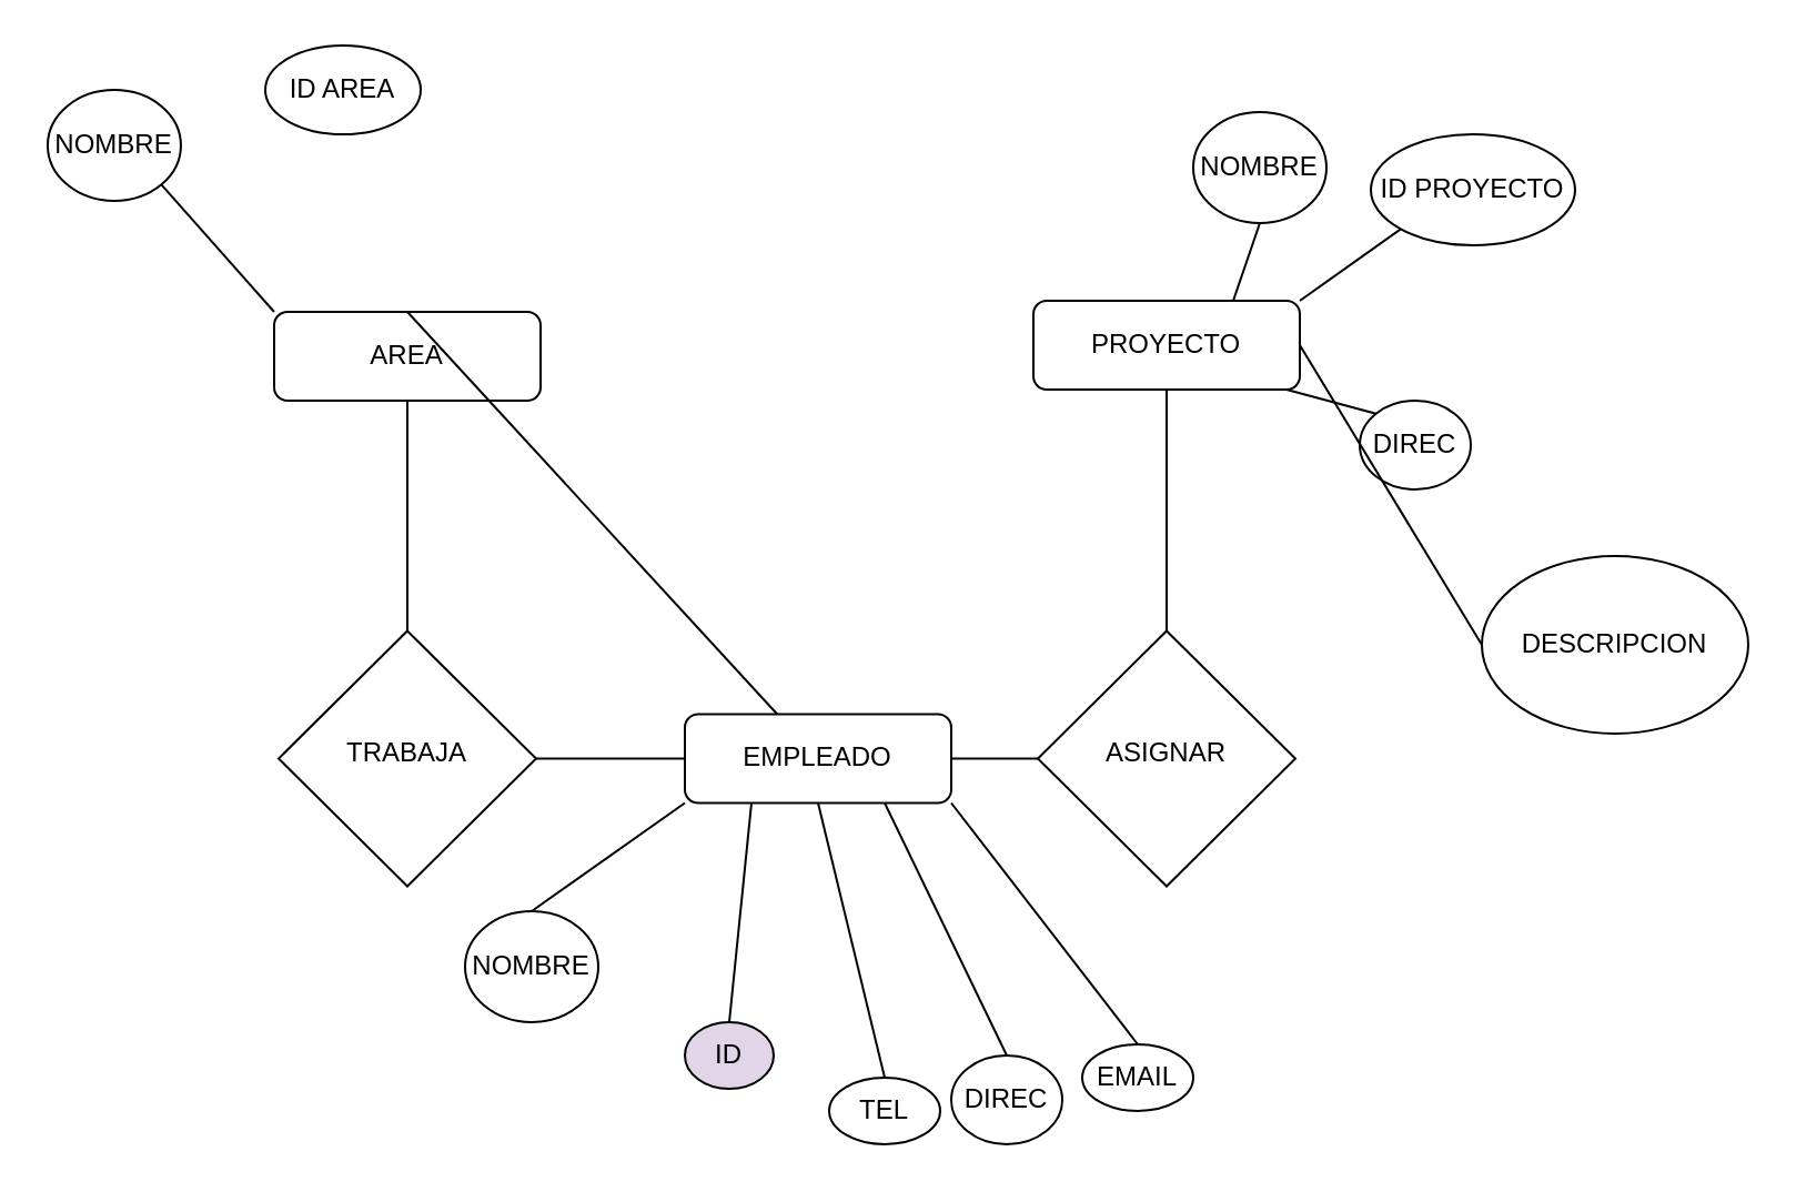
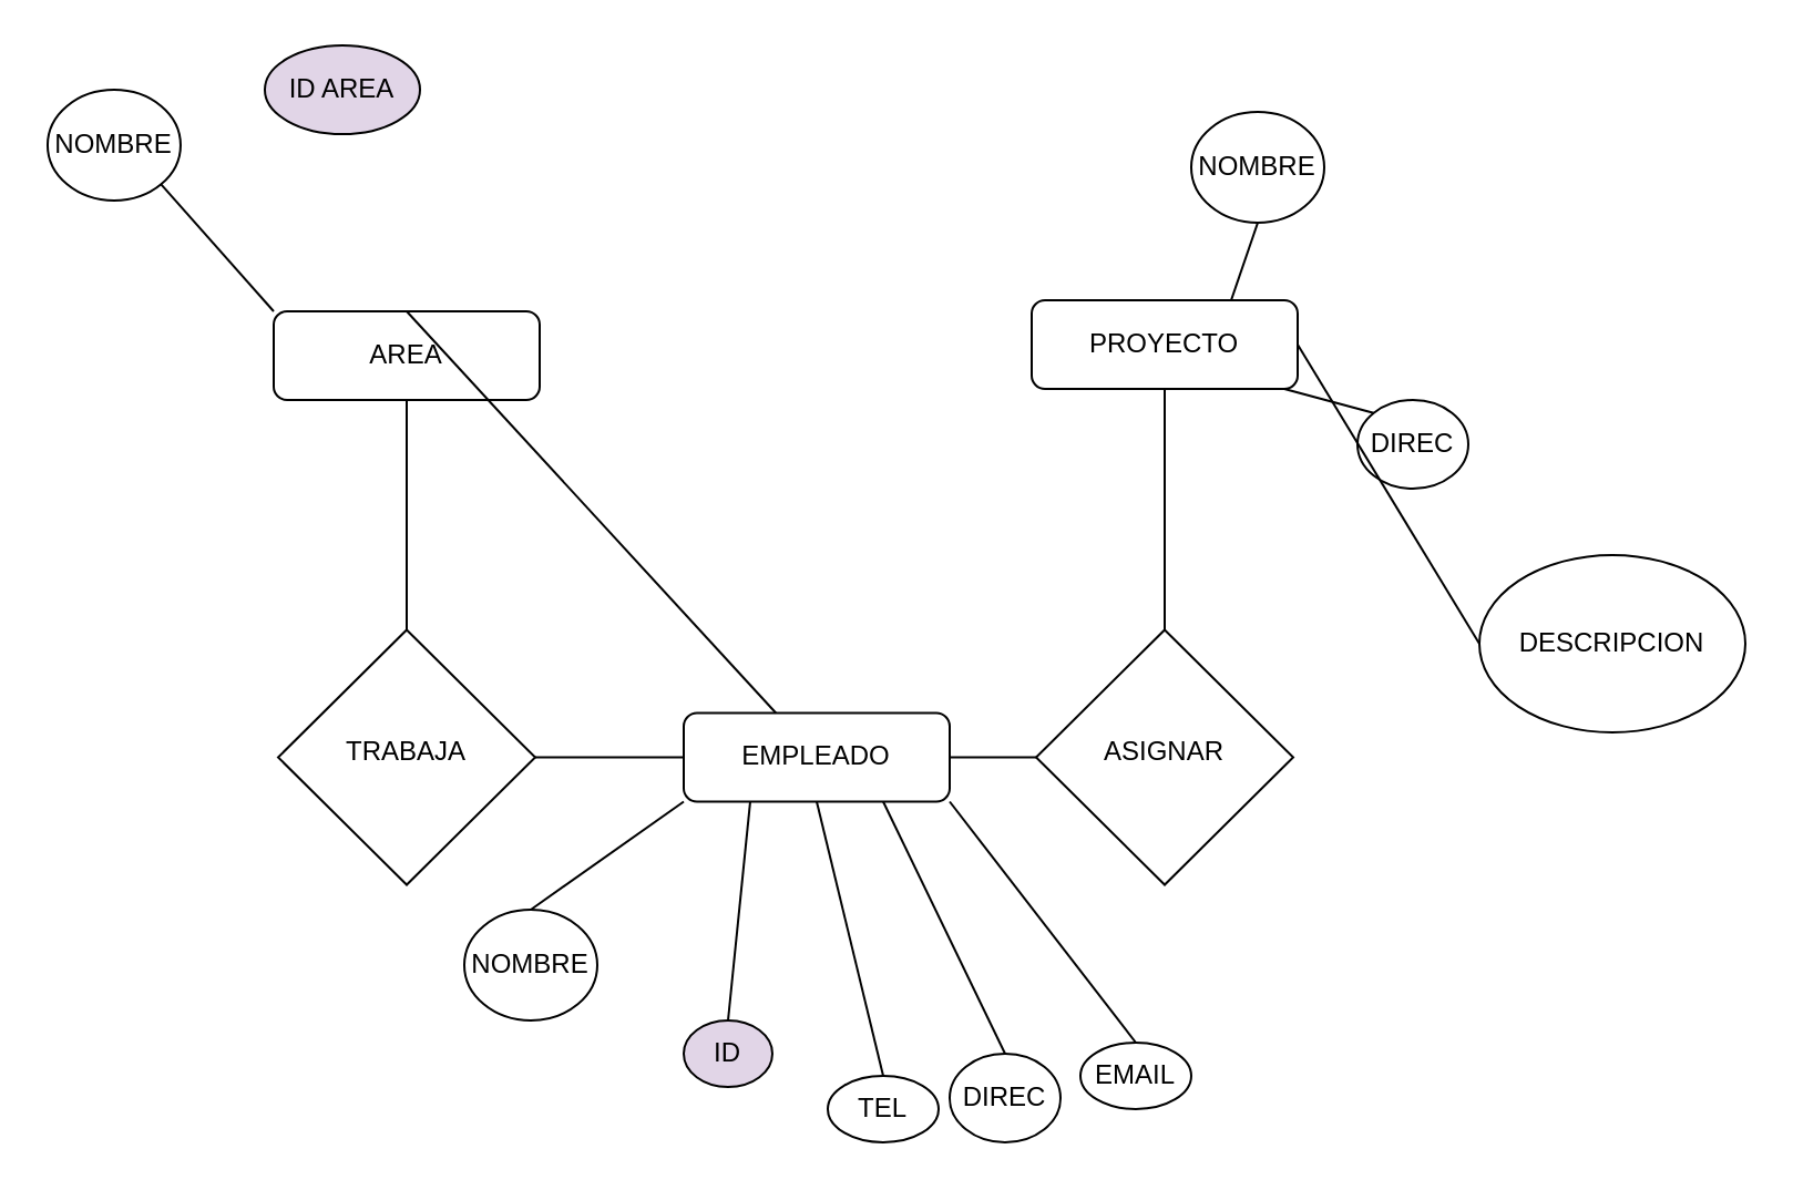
  <mxCell id="0" />
  <mxCell id="1" parent="0" />
  <mxCell id="2" value="AREA" style="rounded=1;whiteSpace=wrap;html=1;fontSize=12;glass=0;strokeWidth=1;shadow=0;" vertex="1" parent="1"><mxGeometry x="123" y="140" width="120" height="40" as="geometry" /></mxCell>
  <mxCell id="3" value="TRABAJA" style="rhombus;whiteSpace=wrap;html=1;shadow=0;fontFamily=Helvetica;fontSize=12;align=center;strokeWidth=1;spacing=6;spacingTop=-4;" vertex="1" parent="1"><mxGeometry x="125" y="283.75" width="116" height="115" as="geometry" /></mxCell>
  <mxCell id="4" value="PROYECTO" style="rounded=1;whiteSpace=wrap;html=1;fontSize=12;glass=0;strokeWidth=1;shadow=0;" vertex="1" parent="1"><mxGeometry x="465" y="135" width="120" height="40" as="geometry" /></mxCell>
  <mxCell id="5" value="EMPLEADO" style="rounded=1;whiteSpace=wrap;html=1;fontSize=12;glass=0;strokeWidth=1;shadow=0;" vertex="1" parent="1"><mxGeometry x="308" y="321.25" width="120" height="40" as="geometry" /></mxCell>
  <mxCell id="6" value="NOMBRE" style="ellipse;whiteSpace=wrap;html=1;" vertex="1" parent="1"><mxGeometry x="209" y="410" width="60" height="50" as="geometry" /></mxCell>
  <mxCell id="7" value="ID" style="ellipse;whiteSpace=wrap;html=1;fillColor=#e1d5e7;" vertex="1" parent="1"><mxGeometry x="308" y="460" width="40" height="30" as="geometry" /></mxCell>
  <mxCell id="8" value="TEL" style="ellipse;whiteSpace=wrap;html=1;" vertex="1" parent="1"><mxGeometry x="373" y="485" width="50" height="30" as="geometry" /></mxCell>
  <mxCell id="9" value="DIREC" style="ellipse;whiteSpace=wrap;html=1;" vertex="1" parent="1"><mxGeometry x="428" y="475" width="50" height="40" as="geometry" /></mxCell>
  <mxCell id="10" value="EMAIL" style="ellipse;whiteSpace=wrap;html=1;" vertex="1" parent="1"><mxGeometry x="487" y="470" width="50" height="30" as="geometry" /></mxCell>
  <mxCell id="11" value="" style="endArrow=none;html=1;rounded=0;entryX=1;entryY=1;entryDx=0;entryDy=0;exitX=0.5;exitY=0;exitDx=0;exitDy=0;" edge="1" parent="1" source="10" target="5"><mxGeometry width="50" height="50" relative="1" as="geometry"><mxPoint x="305.98" y="670" as="sourcePoint" /><mxPoint x="370.02" y="603.75" as="targetPoint" /></mxGeometry></mxCell>
  <mxCell id="12" value="" style="endArrow=none;html=1;rounded=0;exitX=0.5;exitY=0;exitDx=0;exitDy=0;entryX=0.75;entryY=1;entryDx=0;entryDy=0;" edge="1" parent="1" source="9" target="5"><mxGeometry width="50" height="50" relative="1" as="geometry"><mxPoint x="215.98" y="610" as="sourcePoint" /><mxPoint x="349.98" y="598.75" as="targetPoint" /></mxGeometry></mxCell>
  <mxCell id="13" value="" style="endArrow=none;html=1;rounded=0;entryX=0.5;entryY=0;entryDx=0;entryDy=0;exitX=0.5;exitY=1;exitDx=0;exitDy=0;" edge="1" parent="1" target="8" source="5"><mxGeometry width="50" height="50" relative="1" as="geometry"><mxPoint x="369" y="461.25" as="sourcePoint" /><mxPoint x="493" y="460" as="targetPoint" /></mxGeometry></mxCell>
  <mxCell id="14" value="" style="endArrow=none;html=1;rounded=0;exitX=0;exitY=1;exitDx=0;exitDy=0;entryX=0.5;entryY=0;entryDx=0;entryDy=0;" edge="1" parent="1" source="5" target="6"><mxGeometry width="50" height="50" relative="1" as="geometry"><mxPoint x="359.94" y="559.75" as="sourcePoint" /><mxPoint x="345.98" y="500" as="targetPoint" /></mxGeometry></mxCell>
  <mxCell id="15" value="" style="endArrow=none;html=1;rounded=0;entryX=0.5;entryY=0;entryDx=0;entryDy=0;exitX=0.25;exitY=1;exitDx=0;exitDy=0;" edge="1" parent="1" source="5" target="7"><mxGeometry width="50" height="50" relative="1" as="geometry"><mxPoint x="349.98" y="568.75" as="sourcePoint" /><mxPoint x="275.98" y="540" as="targetPoint" /></mxGeometry></mxCell>
  <mxCell id="16" value="NOMBRE" style="ellipse;whiteSpace=wrap;html=1;" vertex="1" parent="1"><mxGeometry x="537" y="50" width="60" height="50" as="geometry" /></mxCell>
- <mxCell id="17" value="ID PROYECTO" style="ellipse;whiteSpace=wrap;html=1;" vertex="1" parent="1"><mxGeometry x="617" y="60" width="92" height="50" as="geometry" /></mxCell>
  <mxCell id="18" value="DIREC" style="ellipse;whiteSpace=wrap;html=1;" vertex="1" parent="1"><mxGeometry x="612" y="180" width="50" height="40" as="geometry" /></mxCell>
  <mxCell id="19" value="" style="endArrow=none;html=1;rounded=0;exitX=0.75;exitY=0;exitDx=0;exitDy=0;entryX=0.5;entryY=1;entryDx=0;entryDy=0;" edge="1" parent="1" source="4" target="16"><mxGeometry width="50" height="50" relative="1" as="geometry"><mxPoint x="517" y="150" as="sourcePoint" /><mxPoint x="567" y="100" as="targetPoint" /></mxGeometry></mxCell>
- <mxCell id="20" value="" style="endArrow=none;html=1;rounded=0;entryX=0;entryY=1;entryDx=0;entryDy=0;exitX=1;exitY=0;exitDx=0;exitDy=0;" edge="1" parent="1" source="4" target="17"><mxGeometry width="50" height="50" relative="1" as="geometry"><mxPoint x="593" y="131.25" as="sourcePoint" /><mxPoint x="637" y="90" as="targetPoint" /></mxGeometry></mxCell>
  <mxCell id="21" value="" style="endArrow=none;html=1;rounded=0;entryX=0;entryY=0;entryDx=0;entryDy=0;exitX=0.95;exitY=1;exitDx=0;exitDy=0;exitPerimeter=0;" edge="1" parent="1" source="4" target="18"><mxGeometry width="50" height="50" relative="1" as="geometry"><mxPoint x="567" y="230" as="sourcePoint" /><mxPoint x="617" y="180" as="targetPoint" /></mxGeometry></mxCell>
  <mxCell id="22" value="NOMBRE" style="ellipse;whiteSpace=wrap;html=1;" vertex="1" parent="1"><mxGeometry x="20.98" y="40" width="60" height="50" as="geometry" /></mxCell>
- <mxCell id="23" value="ID AREA" style="ellipse;whiteSpace=wrap;html=1;" vertex="1" parent="1"><mxGeometry x="119" y="20" width="70" height="40" as="geometry" /></mxCell>
+ <mxCell id="23" value="ID AREA" style="ellipse;whiteSpace=wrap;html=1;fillColor=#e1d5e7;" vertex="1" parent="1"><mxGeometry x="119" y="20" width="70" height="40" as="geometry" /></mxCell>
  <mxCell id="24" value="" style="endArrow=none;html=1;rounded=0;entryX=0;entryY=0;entryDx=0;entryDy=0;exitX=1;exitY=1;exitDx=0;exitDy=0;" edge="1" parent="1" source="22" target="2"><mxGeometry width="50" height="50" relative="1" as="geometry"><mxPoint x="60.98" y="40" as="sourcePoint" /><mxPoint x="94.02" y="-9" as="targetPoint" /></mxGeometry></mxCell>
  <mxCell id="25" value="" style="endArrow=none;html=1;rounded=0;exitX=0.5;exitY=0;exitDx=0;exitDy=0;" edge="1" parent="1" source="2" target="5"><mxGeometry width="50" height="50" relative="1" as="geometry"><mxPoint x="205.98" y="-20" as="sourcePoint" /><mxPoint x="220.98" y="-30" as="targetPoint" /></mxGeometry></mxCell>
  <mxCell id="26" value="ASIGNAR" style="rhombus;whiteSpace=wrap;html=1;shadow=0;fontFamily=Helvetica;fontSize=12;align=center;strokeWidth=1;spacing=6;spacingTop=-4;" vertex="1" parent="1"><mxGeometry x="467" y="283.75" width="116" height="115" as="geometry" /></mxCell>
  <mxCell id="27" value="DESCRIPCION" style="ellipse;whiteSpace=wrap;html=1;" vertex="1" parent="1"><mxGeometry x="667" y="250" width="120" height="80" as="geometry" /></mxCell>
  <mxCell id="28" value="" style="endArrow=none;html=1;rounded=0;entryX=0;entryY=0.5;entryDx=0;entryDy=0;exitX=1;exitY=0.5;exitDx=0;exitDy=0;" edge="1" parent="1" source="4" target="27"><mxGeometry width="50" height="50" relative="1" as="geometry"><mxPoint x="359" y="350" as="sourcePoint" /><mxPoint x="409" y="300" as="targetPoint" /></mxGeometry></mxCell>
  <mxCell id="29" value="" style="endArrow=none;html=1;rounded=0;entryX=0.5;entryY=1;entryDx=0;entryDy=0;exitX=0.5;exitY=0;exitDx=0;exitDy=0;" edge="1" parent="1" source="26" target="4"><mxGeometry width="50" height="50" relative="1" as="geometry"><mxPoint x="359" y="350" as="sourcePoint" /><mxPoint x="409" y="300" as="targetPoint" /></mxGeometry></mxCell>
  <mxCell id="30" value="" style="endArrow=none;html=1;rounded=0;entryX=1;entryY=0.5;entryDx=0;entryDy=0;exitX=0;exitY=0.5;exitDx=0;exitDy=0;" edge="1" parent="1" source="5" target="3"><mxGeometry width="50" height="50" relative="1" as="geometry"><mxPoint x="359" y="350" as="sourcePoint" /><mxPoint x="409" y="300" as="targetPoint" /></mxGeometry></mxCell>
  <mxCell id="31" value="" style="endArrow=none;html=1;rounded=0;entryX=0.5;entryY=1;entryDx=0;entryDy=0;exitX=0.5;exitY=0;exitDx=0;exitDy=0;" edge="1" parent="1" source="3" target="2"><mxGeometry width="50" height="50" relative="1" as="geometry"><mxPoint x="359" y="350" as="sourcePoint" /><mxPoint x="409" y="300" as="targetPoint" /></mxGeometry></mxCell>
  <mxCell id="32" value="" style="endArrow=none;html=1;rounded=0;exitX=0;exitY=0.5;exitDx=0;exitDy=0;entryX=1;entryY=0.5;entryDx=0;entryDy=0;" edge="1" parent="1" source="26" target="5"><mxGeometry width="50" height="50" relative="1" as="geometry"><mxPoint x="439" y="340" as="sourcePoint" /><mxPoint x="439" y="340" as="targetPoint" /></mxGeometry></mxCell>
